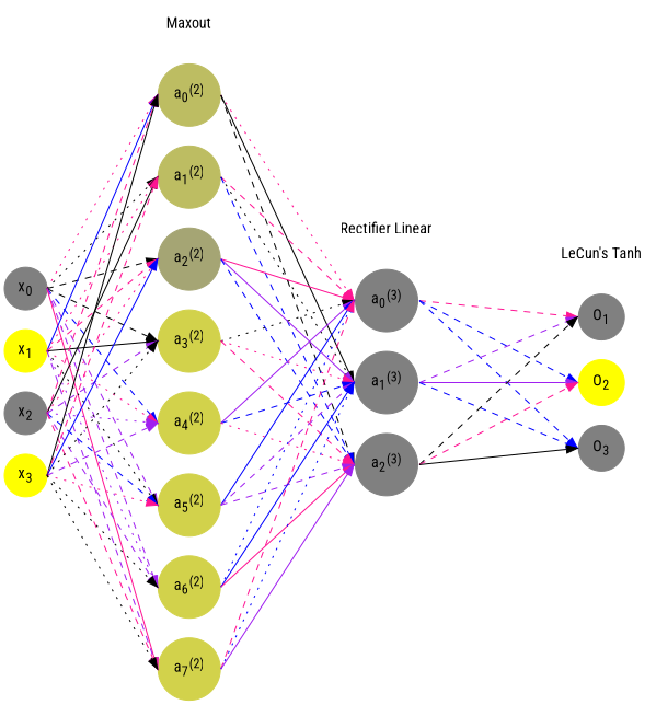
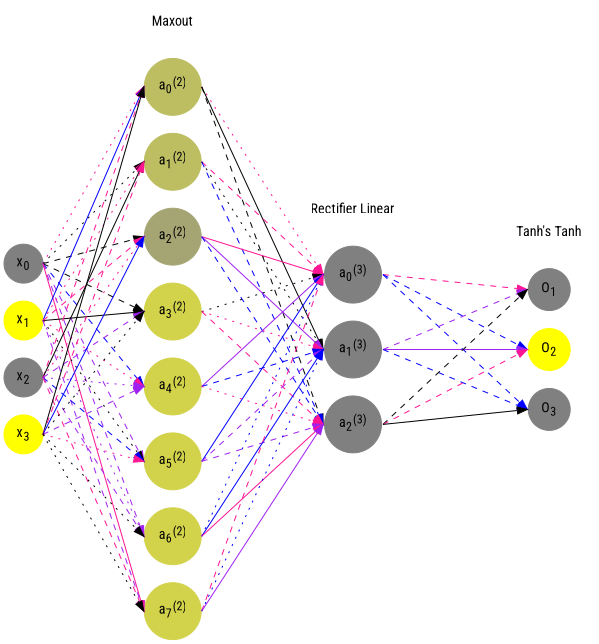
  digraph {
    rankdir=LR
    ranksep=1.4
    splines=false
    fontname="Roboto Condensed"
    node [color="0.1667, 0.642068, 0.821034" fillcolor="0.1667, 0.642068, 0.821034" shape=circle style=filled fontname="Roboto Condensed"]
    edge [headport=w style=dashed tailport=e fontname="Roboto Condensed" color=deeppink]
    n1 [color="0.1667, 0.0, 0.5" fillcolor="0.1667, 0.0, 0.5" label=<x<sub>0</sub>>]
    n2 [color="0.1667, 1.0, 1.0" fillcolor="0.1667, 1.0, 1.0" label=<x<sub>1</sub>>]
    n3 [color="0.1667, 0.0, 0.5" fillcolor="0.1667, 0.0, 0.5" label=<x<sub>2</sub>>]
    n4 [color="0.1667, 1.0, 1.0" fillcolor="0.1667, 1.0, 1.0" label=<x<sub>3</sub>>]
    n5 [color="0.1667, 0.477051, 0.738526" fillcolor="0.1667, 0.477051, 0.738526" label=<a<sub>0</sub><sup>(2)</sup>>]
    n6 [color="0.1667, 0.477051, 0.738526" fillcolor="0.1667, 0.477051, 0.738526" label=<a<sub>1</sub><sup>(2)</sup>>]
    n7 [color="0.1667, 0.296794, 0.648397" fillcolor="0.1667, 0.296794, 0.648397" label=<a<sub>2</sub><sup>(2)</sup>>]
    n8 [label=<a<sub>3</sub><sup>(2)</sup>>]
    n9 [label=<a<sub>4</sub><sup>(2)</sup>>]
    n10 [label=<a<sub>5</sub><sup>(2)</sup>>]
    n11 [label=<a<sub>6</sub><sup>(2)</sup>>]
    n12 [label=<a<sub>7</sub><sup>(2)</sup>>]
    n13 [color="0.1667, 0.000000, 0.500000" fillcolor="0.1667, 0.000000, 0.500000" label=<a<sub>0</sub><sup>(3)</sup>>]
    n14 [color="0.1667, 0.000000, 0.500000" fillcolor="0.1667, 0.000000, 0.500000" label=<a<sub>1</sub><sup>(3)</sup>>]
    n15 [color="0.1667, 0.000000, 0.500000" fillcolor="0.1667, 0.000000, 0.500000" label=<a<sub>2</sub><sup>(3)</sup>>]
    n16 [color="0.1667, 0.0, 0.5" fillcolor="0.1667, 0.0, 0.5" label=<O<sub>1</sub>>]
    n17 [color="0.1667, 1.0, 1.0" fillcolor="0.1667, 1.0, 1.0" label=<O<sub>2</sub>>]
    n18 [color="0.1667, 0.0, 0.5" fillcolor="0.1667, 0.0, 0.5" label=<O<sub>3</sub>>]
    n19 [label=Maxout shape=plaintext color=darkorange fillcolor="" style=""]
    n20 [label="Rectifier Linear" shape=plaintext color=purple fillcolor="" style=""]
-   n21 [label="LeCun's Tanh" shape=plaintext color=purple fillcolor="" style=""]
+   n21 [label="Tanh's Tanh" shape=plaintext color=purple fillcolor="" style=""]
    subgraph sub_1 {
      n1
    }
    subgraph sub_2 {
      n2
    }
    subgraph sub_3 {
      n3
    }
    subgraph sub_4 {
      n4
    }
    subgraph sub_5 {
      n5
    }
    subgraph sub_6 {
      n6
    }
    subgraph sub_7 {
      n7
    }
    subgraph sub_8 {
      n8
    }
    subgraph sub_9 {
      n9
    }
    subgraph sub_10 {
      n10
    }
    subgraph sub_11 {
      n11
    }
    subgraph sub_12 {
      n12
    }
    subgraph sub_13 {
      n13
    }
    subgraph sub_14 {
      n14
    }
    subgraph sub_15 {
      n15
    }
    subgraph sub_16 {
      n16
    }
    subgraph sub_17 {
      n17
    }
    subgraph sub_18 {
      n18
    }
    subgraph sub_19 {
      rank=same
      n1
      n2
      n3
      n4
    }
    subgraph sub_20 {
      rank=same
      n5
      n6
      n7
      n8
      n9
      n10
      n11
      n12
    }
    subgraph sub_21 {
      rank=same
      n13
      n14
      n15
    }
    subgraph sub_22 {
      rank=same
      n16
      n17
      n18
    }
    subgraph sub_23 {
      rank=same
      n5
      n19
    }
    subgraph sub_24 {
      rank=same
      n13
      n20
    }
    subgraph sub_25 {
      rank=same
      n16
      n21
    }
    n1 -> n2 [style=invis color=""]
    n1 -> n5 [style=dotted]
    n1 -> n6 [style=dotted color=black]
    n1 -> n7 [color=black]
    n1 -> n8 [color=black]
    n1 -> n9 [color=blue]
    n1 -> n10 [color=purple]
    n1 -> n11 [color=purple]
    n1 -> n12 [style=solid]
    n2 -> n3 [style=invis color=""]
    n2 -> n5 [style=solid color=blue]
    n2 -> n6 [style=dotted]
    n2 -> n7
    n2 -> n8 [style=solid color=black]
    n2 -> n9 [style=dotted]
    n2 -> n10 [style=dotted color=black]
    n2 -> n11 [style=dotted color=purple]
    n2 -> n12 [color=purple]
    n3 -> n4 [style=invis color=""]
    n3 -> n5
    n3 -> n6 [style=solid color=black]
    n3 -> n7 [style=dotted]
    n3 -> n8 [color=purple]
    n3 -> n9 [style=dotted color=purple]
    n3 -> n10 [color=blue]
    n3 -> n11 [color=purple]
    n3 -> n12
    n4 -> n5 [style=solid color=black]
    n4 -> n6
    n4 -> n7 [style=solid color=blue]
    n4 -> n8 [style=dotted color=black]
    n4 -> n9 [color=purple]
    n4 -> n10 [style=dotted]
    n4 -> n11 [style=dotted color=black]
    n4 -> n12 [style=dotted color=black]
    n5 -> n6 [style=invis color=""]
    n5 -> n13 [style=dotted]
    n5 -> n14 [style=solid color=black]
    n5 -> n15 [color=black]
    n6 -> n7 [style=invis color=""]
    n6 -> n13
    n6 -> n14 [style=dotted color=black]
    n6 -> n15 [color=blue]
    n7 -> n8 [style=invis color=""]
    n7 -> n13 [style=solid]
    n7 -> n14 [style=solid color=purple]
    n7 -> n15 [color=blue]
    n8 -> n9 [style=invis color=""]
    n8 -> n13 [style=dotted color=black]
    n8 -> n14 [style=dotted]
    n8 -> n15
    n9 -> n10 [style=invis color=""]
    n9 -> n13 [style=solid color=purple]
    n9 -> n14 [color=blue]
    n9 -> n15 [style=dotted]
    n10 -> n11 [style=invis color=""]
    n10 -> n13 [style=solid color=blue]
    n10 -> n14 [color=purple]
    n10 -> n15 [color=purple]
    n11 -> n12 [style=invis color=""]
    n11 -> n13 [style=dotted color=blue]
    n11 -> n14 [style=solid color=blue]
    n11 -> n15 [style=solid]
    n12 -> n13
    n12 -> n14 [style=dotted color=blue]
    n12 -> n15 [style=solid color=purple]
    n13 -> n14 [style=invis color=""]
    n13 -> n16
    n13 -> n17 [color=blue]
    n13 -> n18 [color=blue]
    n14 -> n15 [style=invis color=""]
    n14 -> n16 [color=purple]
    n14 -> n17 [style=solid color=purple]
    n14 -> n18 [color=blue]
    n15 -> n16 [color=black]
    n15 -> n17
    n15 -> n18 [style=solid color=black]
    n16 -> n17 [style=invis color=""]
    n17 -> n18 [style=invis color=""]
    n19 -> n5 [style=invis color=""]
    n20 -> n13 [style=invis color=""]
    n21 -> n16 [style=invis color=""]
  }
